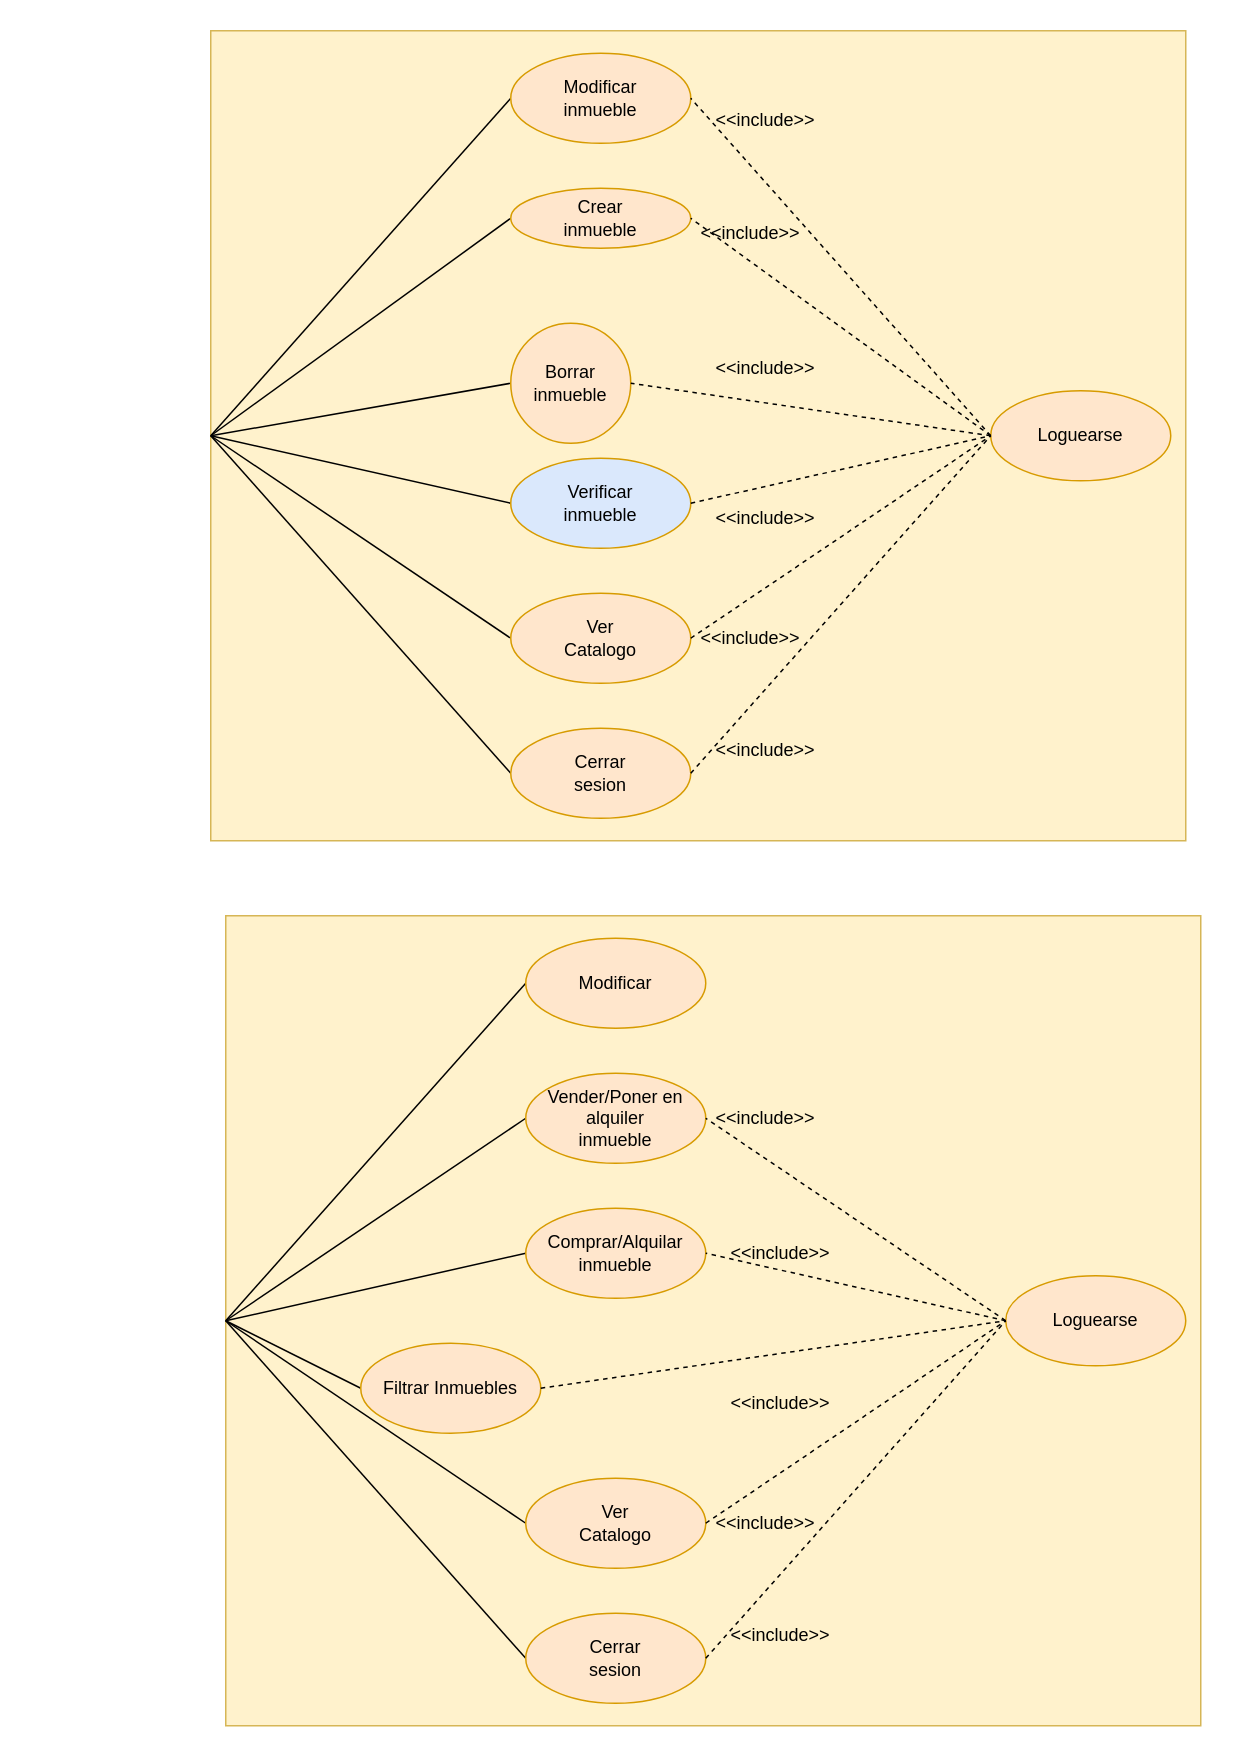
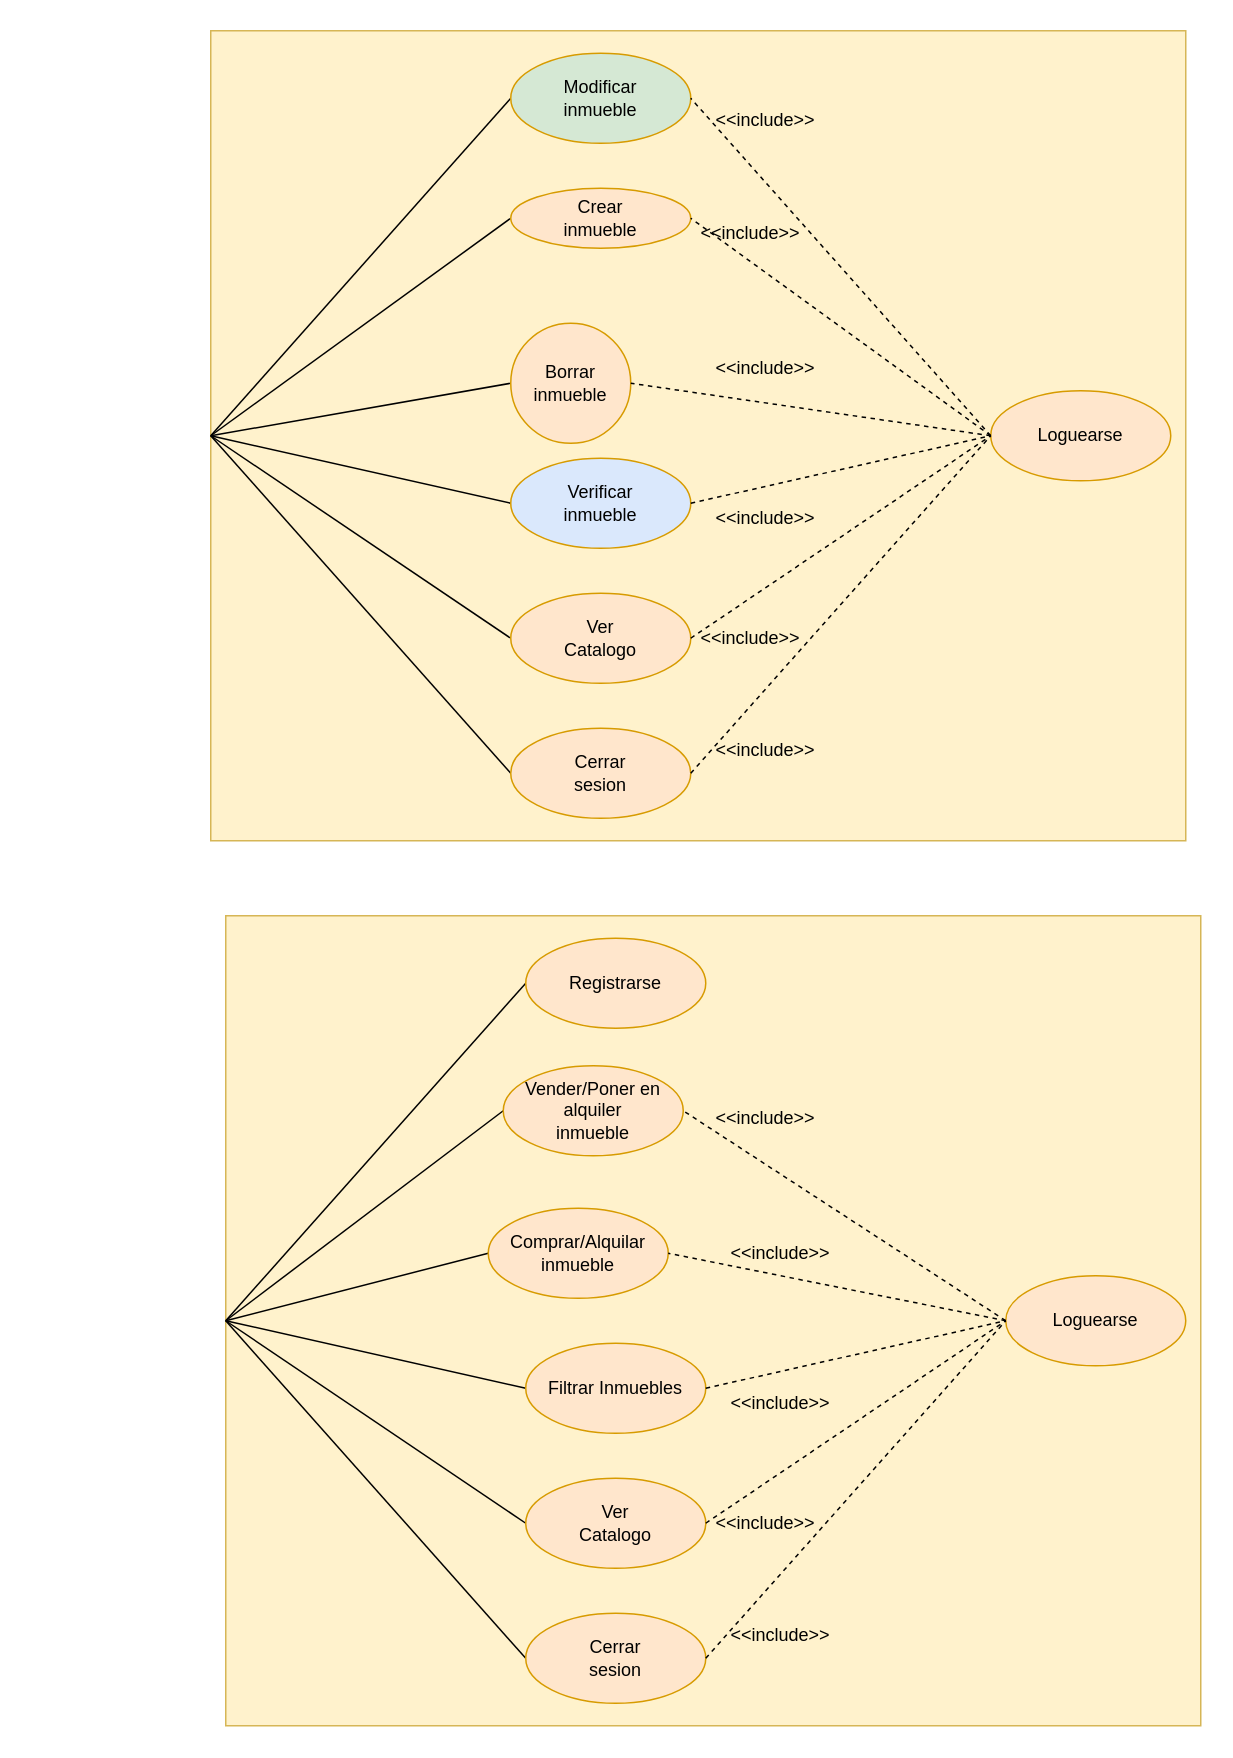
  <mxCell id="0" />
  <mxCell id="1" parent="0" />
  <mxCell id="2" value="" style="group" vertex="1" connectable="0" parent="1"><mxGeometry x="20" y="20" width="770" height="540" as="geometry" /></mxCell>
  <mxCell id="3" value="" style="rounded=0;whiteSpace=wrap;html=1;fillColor=#fff2cc;strokeColor=#d6b656;" vertex="1" parent="2"><mxGeometry x="120" width="650" height="540" as="geometry" /></mxCell>
  <mxCell id="4" value="Loguearse" style="ellipse;whiteSpace=wrap;html=1;fillColor=#ffe6cc;strokeColor=#d79b00;" vertex="1" parent="2"><mxGeometry x="640" y="240" width="120" height="60" as="geometry" /></mxCell>
  <mxCell id="5" value="" style="endArrow=none;html=1;rounded=0;entryX=0;entryY=0.5;entryDx=0;entryDy=0;" edge="1" parent="2" target="13"><mxGeometry width="50" height="50" relative="1" as="geometry"><mxPoint x="120" y="270" as="sourcePoint" /><mxPoint x="380" y="270" as="targetPoint" /></mxGeometry></mxCell>
  <mxCell id="6" value="" style="endArrow=none;html=1;rounded=0;entryX=0;entryY=0.5;entryDx=0;entryDy=0;" edge="1" parent="2" target="11"><mxGeometry width="50" height="50" relative="1" as="geometry"><mxPoint x="120" y="270" as="sourcePoint" /><mxPoint x="370" y="270" as="targetPoint" /></mxGeometry></mxCell>
  <mxCell id="7" value="" style="endArrow=none;html=1;rounded=0;entryX=0;entryY=0.5;entryDx=0;entryDy=0;" edge="1" parent="2" target="16"><mxGeometry width="50" height="50" relative="1" as="geometry"><mxPoint x="120" y="270" as="sourcePoint" /><mxPoint x="330" y="55" as="targetPoint" /></mxGeometry></mxCell>
  <mxCell id="8" value="" style="endArrow=none;html=1;rounded=0;entryX=0;entryY=0.5;entryDx=0;entryDy=0;" edge="1" parent="2" target="12"><mxGeometry width="50" height="50" relative="1" as="geometry"><mxPoint x="120" y="270" as="sourcePoint" /><mxPoint x="340" y="65" as="targetPoint" /></mxGeometry></mxCell>
  <mxCell id="9" value="" style="endArrow=none;html=1;rounded=0;entryX=0;entryY=0.5;entryDx=0;entryDy=0;" edge="1" parent="2" target="15"><mxGeometry width="50" height="50" relative="1" as="geometry"><mxPoint x="120" y="270" as="sourcePoint" /><mxPoint x="350" y="75" as="targetPoint" /></mxGeometry></mxCell>
  <mxCell id="10" value="" style="endArrow=none;html=1;rounded=0;entryX=0;entryY=0.5;entryDx=0;entryDy=0;" edge="1" parent="2" target="14"><mxGeometry width="50" height="50" relative="1" as="geometry"><mxPoint x="120" y="270" as="sourcePoint" /><mxPoint x="360" y="85" as="targetPoint" /></mxGeometry></mxCell>
- <mxCell id="11" value="Modificar&lt;br&gt;inmueble" style="ellipse;whiteSpace=wrap;html=1;fillColor=#ffe6cc;strokeColor=#d79b00;" vertex="1" parent="2"><mxGeometry x="320" y="15" width="120" height="60" as="geometry" /></mxCell>
+ <mxCell id="11" value="Modificar&lt;br&gt;inmueble" style="ellipse;whiteSpace=wrap;html=1;fillColor=#d5e8d4;strokeColor=#d79b00;" vertex="1" parent="2"><mxGeometry x="320" y="15" width="120" height="60" as="geometry" /></mxCell>
  <mxCell id="12" value="Crear&lt;br&gt;inmueble" style="ellipse;whiteSpace=wrap;html=1;fillColor=#ffe6cc;strokeColor=#d79b00;" vertex="1" parent="2"><mxGeometry x="320" y="105" width="120" height="40" as="geometry" /></mxCell>
  <mxCell id="13" value="Borrar&lt;br&gt;inmueble" style="ellipse;whiteSpace=wrap;html=1;fillColor=#ffe6cc;strokeColor=#d79b00;" vertex="1" parent="2"><mxGeometry x="320" y="195" width="80" height="80" as="geometry" /></mxCell>
  <mxCell id="14" value="Verificar&lt;br&gt;inmueble" style="ellipse;whiteSpace=wrap;html=1;fillColor=#dae8fc;strokeColor=#d79b00;" vertex="1" parent="2"><mxGeometry x="320" y="285" width="120" height="60" as="geometry" /></mxCell>
  <mxCell id="15" value="Ver&lt;br&gt;Catalogo" style="ellipse;whiteSpace=wrap;html=1;fillColor=#ffe6cc;strokeColor=#d79b00;" vertex="1" parent="2"><mxGeometry x="320" y="375" width="120" height="60" as="geometry" /></mxCell>
  <mxCell id="16" value="Cerrar&lt;br&gt;sesion" style="ellipse;whiteSpace=wrap;html=1;fillColor=#ffe6cc;strokeColor=#d79b00;" vertex="1" parent="2"><mxGeometry x="320" y="465" width="120" height="60" as="geometry" /></mxCell>
  <mxCell id="17" value="" style="endArrow=none;html=1;rounded=0;entryX=1;entryY=0.5;entryDx=0;entryDy=0;exitX=0;exitY=0.5;exitDx=0;exitDy=0;dashed=1;" edge="1" parent="2" source="4" target="11"><mxGeometry width="50" height="50" relative="1" as="geometry"><mxPoint x="130" y="280" as="sourcePoint" /><mxPoint x="330" y="55" as="targetPoint" /></mxGeometry></mxCell>
  <mxCell id="18" value="" style="endArrow=none;html=1;rounded=0;entryX=1;entryY=0.5;entryDx=0;entryDy=0;exitX=0;exitY=0.5;exitDx=0;exitDy=0;dashed=1;" edge="1" parent="2" source="4" target="12"><mxGeometry width="50" height="50" relative="1" as="geometry"><mxPoint x="140" y="290" as="sourcePoint" /><mxPoint x="340" y="65" as="targetPoint" /></mxGeometry></mxCell>
  <mxCell id="19" value="" style="endArrow=none;html=1;rounded=0;entryX=1;entryY=0.5;entryDx=0;entryDy=0;exitX=0;exitY=0.5;exitDx=0;exitDy=0;dashed=1;" edge="1" parent="2" source="4" target="13"><mxGeometry width="50" height="50" relative="1" as="geometry"><mxPoint x="150" y="300" as="sourcePoint" /><mxPoint x="350" y="75" as="targetPoint" /></mxGeometry></mxCell>
  <mxCell id="20" value="" style="endArrow=none;html=1;rounded=0;entryX=0;entryY=0.5;entryDx=0;entryDy=0;exitX=1;exitY=0.5;exitDx=0;exitDy=0;dashed=1;" edge="1" parent="2" source="14" target="4"><mxGeometry width="50" height="50" relative="1" as="geometry"><mxPoint x="160" y="310" as="sourcePoint" /><mxPoint x="360" y="85" as="targetPoint" /></mxGeometry></mxCell>
  <mxCell id="21" value="" style="endArrow=none;html=1;rounded=0;entryX=0;entryY=0.5;entryDx=0;entryDy=0;exitX=1;exitY=0.5;exitDx=0;exitDy=0;dashed=1;" edge="1" parent="2" source="15" target="4"><mxGeometry width="50" height="50" relative="1" as="geometry"><mxPoint x="440" y="400" as="sourcePoint" /><mxPoint x="640" y="180" as="targetPoint" /></mxGeometry></mxCell>
  <mxCell id="22" value="" style="endArrow=none;html=1;rounded=0;entryX=0;entryY=0.5;entryDx=0;entryDy=0;exitX=1;exitY=0.5;exitDx=0;exitDy=0;dashed=1;" edge="1" parent="2" source="16" target="4"><mxGeometry width="50" height="50" relative="1" as="geometry"><mxPoint x="520" y="495" as="sourcePoint" /><mxPoint x="720" y="270" as="targetPoint" /></mxGeometry></mxCell>
  <mxCell id="23" value="&amp;lt;&amp;lt;include&amp;gt;&amp;gt;" style="text;html=1;strokeColor=none;fillColor=none;align=center;verticalAlign=middle;whiteSpace=wrap;rounded=0;" vertex="1" parent="2"><mxGeometry x="460" y="210" width="60" height="30" as="geometry" /></mxCell>
  <mxCell id="24" value="&amp;lt;&amp;lt;include&amp;gt;&amp;gt;" style="text;html=1;strokeColor=none;fillColor=none;align=center;verticalAlign=middle;whiteSpace=wrap;rounded=0;" vertex="1" parent="2"><mxGeometry x="450" y="120" width="60" height="30" as="geometry" /></mxCell>
  <mxCell id="25" value="&amp;lt;&amp;lt;include&amp;gt;&amp;gt;" style="text;html=1;strokeColor=none;fillColor=none;align=center;verticalAlign=middle;whiteSpace=wrap;rounded=0;" vertex="1" parent="2"><mxGeometry x="450" y="390" width="60" height="30" as="geometry" /></mxCell>
  <mxCell id="26" value="&amp;lt;&amp;lt;include&amp;gt;&amp;gt;" style="text;html=1;strokeColor=none;fillColor=none;align=center;verticalAlign=middle;whiteSpace=wrap;rounded=0;" vertex="1" parent="2"><mxGeometry x="460" y="310" width="60" height="30" as="geometry" /></mxCell>
  <mxCell id="27" value="&amp;lt;&amp;lt;include&amp;gt;&amp;gt;" style="text;html=1;strokeColor=none;fillColor=none;align=center;verticalAlign=middle;whiteSpace=wrap;rounded=0;" vertex="1" parent="2"><mxGeometry x="460" y="45" width="60" height="30" as="geometry" /></mxCell>
  <mxCell id="28" value="&amp;lt;&amp;lt;include&amp;gt;&amp;gt;" style="text;html=1;strokeColor=none;fillColor=none;align=center;verticalAlign=middle;whiteSpace=wrap;rounded=0;" vertex="1" parent="2"><mxGeometry x="460" y="465" width="60" height="30" as="geometry" /></mxCell>
  <mxCell id="29" value="" style="group" vertex="1" connectable="0" parent="1"><mxGeometry x="30" y="610" width="770" height="540" as="geometry" /></mxCell>
  <mxCell id="30" value="" style="rounded=0;whiteSpace=wrap;html=1;fillColor=#fff2cc;strokeColor=#d6b656;" vertex="1" parent="29"><mxGeometry x="120" width="650" height="540" as="geometry" /></mxCell>
  <mxCell id="31" value="Loguearse" style="ellipse;whiteSpace=wrap;html=1;fillColor=#ffe6cc;strokeColor=#d79b00;" vertex="1" parent="29"><mxGeometry x="640" y="240" width="120" height="60" as="geometry" /></mxCell>
  <mxCell id="32" value="" style="endArrow=none;html=1;rounded=0;entryX=0;entryY=0.5;entryDx=0;entryDy=0;" edge="1" parent="29" target="40"><mxGeometry width="50" height="50" relative="1" as="geometry"><mxPoint x="120" y="270" as="sourcePoint" /><mxPoint x="380" y="270" as="targetPoint" /></mxGeometry></mxCell>
  <mxCell id="33" value="" style="endArrow=none;html=1;rounded=0;entryX=0;entryY=0.5;entryDx=0;entryDy=0;" edge="1" parent="29" target="38"><mxGeometry width="50" height="50" relative="1" as="geometry"><mxPoint x="120" y="270" as="sourcePoint" /><mxPoint x="370" y="270" as="targetPoint" /></mxGeometry></mxCell>
  <mxCell id="34" value="" style="endArrow=none;html=1;rounded=0;entryX=0;entryY=0.5;entryDx=0;entryDy=0;" edge="1" parent="29" target="43"><mxGeometry width="50" height="50" relative="1" as="geometry"><mxPoint x="120" y="270" as="sourcePoint" /><mxPoint x="330" y="55" as="targetPoint" /></mxGeometry></mxCell>
  <mxCell id="35" value="" style="endArrow=none;html=1;rounded=0;entryX=0;entryY=0.5;entryDx=0;entryDy=0;" edge="1" parent="29" target="39"><mxGeometry width="50" height="50" relative="1" as="geometry"><mxPoint x="120" y="270" as="sourcePoint" /><mxPoint x="340" y="65" as="targetPoint" /></mxGeometry></mxCell>
  <mxCell id="36" value="" style="endArrow=none;html=1;rounded=0;entryX=0;entryY=0.5;entryDx=0;entryDy=0;" edge="1" parent="29" target="42"><mxGeometry width="50" height="50" relative="1" as="geometry"><mxPoint x="120" y="270" as="sourcePoint" /><mxPoint x="350" y="75" as="targetPoint" /></mxGeometry></mxCell>
  <mxCell id="37" value="" style="endArrow=none;html=1;rounded=0;entryX=0;entryY=0.5;entryDx=0;entryDy=0;" edge="1" parent="29" target="41"><mxGeometry width="50" height="50" relative="1" as="geometry"><mxPoint x="120" y="270" as="sourcePoint" /><mxPoint x="360" y="85" as="targetPoint" /></mxGeometry></mxCell>
- <mxCell id="38" value="Modificar" style="ellipse;whiteSpace=wrap;html=1;fillColor=#ffe6cc;strokeColor=#d79b00;" vertex="1" parent="29"><mxGeometry x="320" y="15" width="120" height="60" as="geometry" /></mxCell>
- <mxCell id="39" value="Vender/Poner en alquiler&lt;br&gt;inmueble" style="ellipse;whiteSpace=wrap;html=1;fillColor=#ffe6cc;strokeColor=#d79b00;" vertex="1" parent="29"><mxGeometry x="320" y="105" width="120" height="60" as="geometry" /></mxCell>
- <mxCell id="40" value="Comprar/Alquilar&lt;br&gt;inmueble" style="ellipse;whiteSpace=wrap;html=1;fillColor=#ffe6cc;strokeColor=#d79b00;" vertex="1" parent="29"><mxGeometry x="320" y="195" width="120" height="60" as="geometry" /></mxCell>
- <mxCell id="41" value="Filtrar Inmuebles" style="ellipse;whiteSpace=wrap;html=1;fillColor=#ffe6cc;strokeColor=#d79b00;" vertex="1" parent="29"><mxGeometry x="210" y="285" width="120" height="60" as="geometry" /></mxCell>
+ <mxCell id="38" value="Registrarse" style="ellipse;whiteSpace=wrap;html=1;fillColor=#ffe6cc;strokeColor=#d79b00;" vertex="1" parent="29"><mxGeometry x="320" y="15" width="120" height="60" as="geometry" /></mxCell>
+ <mxCell id="39" value="Vender/Poner en alquiler&lt;br&gt;inmueble" style="ellipse;whiteSpace=wrap;html=1;fillColor=#ffe6cc;strokeColor=#d79b00;" vertex="1" parent="29"><mxGeometry x="305" y="100" width="120" height="60" as="geometry" /></mxCell>
+ <mxCell id="40" value="Comprar/Alquilar&lt;br&gt;inmueble" style="ellipse;whiteSpace=wrap;html=1;fillColor=#ffe6cc;strokeColor=#d79b00;" vertex="1" parent="29"><mxGeometry x="295" y="195" width="120" height="60" as="geometry" /></mxCell>
+ <mxCell id="41" value="Filtrar Inmuebles" style="ellipse;whiteSpace=wrap;html=1;fillColor=#ffe6cc;strokeColor=#d79b00;" vertex="1" parent="29"><mxGeometry x="320" y="285" width="120" height="60" as="geometry" /></mxCell>
  <mxCell id="42" value="Ver&lt;br&gt;Catalogo" style="ellipse;whiteSpace=wrap;html=1;fillColor=#ffe6cc;strokeColor=#d79b00;" vertex="1" parent="29"><mxGeometry x="320" y="375" width="120" height="60" as="geometry" /></mxCell>
  <mxCell id="43" value="Cerrar&lt;br&gt;sesion" style="ellipse;whiteSpace=wrap;html=1;fillColor=#ffe6cc;strokeColor=#d79b00;" vertex="1" parent="29"><mxGeometry x="320" y="465" width="120" height="60" as="geometry" /></mxCell>
  <mxCell id="44" value="" style="endArrow=none;html=1;rounded=0;entryX=1;entryY=0.5;entryDx=0;entryDy=0;exitX=0;exitY=0.5;exitDx=0;exitDy=0;dashed=1;" edge="1" parent="29" source="31" target="39"><mxGeometry width="50" height="50" relative="1" as="geometry"><mxPoint x="140" y="290" as="sourcePoint" /><mxPoint x="340" y="65" as="targetPoint" /></mxGeometry></mxCell>
  <mxCell id="45" value="" style="endArrow=none;html=1;rounded=0;entryX=1;entryY=0.5;entryDx=0;entryDy=0;exitX=0;exitY=0.5;exitDx=0;exitDy=0;dashed=1;" edge="1" parent="29" source="31" target="40"><mxGeometry width="50" height="50" relative="1" as="geometry"><mxPoint x="150" y="300" as="sourcePoint" /><mxPoint x="350" y="75" as="targetPoint" /></mxGeometry></mxCell>
  <mxCell id="46" value="" style="endArrow=none;html=1;rounded=0;entryX=0;entryY=0.5;entryDx=0;entryDy=0;exitX=1;exitY=0.5;exitDx=0;exitDy=0;dashed=1;" edge="1" parent="29" source="41" target="31"><mxGeometry width="50" height="50" relative="1" as="geometry"><mxPoint x="160" y="310" as="sourcePoint" /><mxPoint x="360" y="85" as="targetPoint" /></mxGeometry></mxCell>
  <mxCell id="47" value="" style="endArrow=none;html=1;rounded=0;entryX=0;entryY=0.5;entryDx=0;entryDy=0;exitX=1;exitY=0.5;exitDx=0;exitDy=0;dashed=1;" edge="1" parent="29" source="42" target="31"><mxGeometry width="50" height="50" relative="1" as="geometry"><mxPoint x="440" y="400" as="sourcePoint" /><mxPoint x="640" y="180" as="targetPoint" /></mxGeometry></mxCell>
  <mxCell id="48" value="" style="endArrow=none;html=1;rounded=0;entryX=0;entryY=0.5;entryDx=0;entryDy=0;exitX=1;exitY=0.5;exitDx=0;exitDy=0;dashed=1;" edge="1" parent="29" source="43" target="31"><mxGeometry width="50" height="50" relative="1" as="geometry"><mxPoint x="520" y="495" as="sourcePoint" /><mxPoint x="720" y="270" as="targetPoint" /></mxGeometry></mxCell>
  <mxCell id="49" value="&amp;lt;&amp;lt;include&amp;gt;&amp;gt;" style="text;html=1;strokeColor=none;fillColor=none;align=center;verticalAlign=middle;whiteSpace=wrap;rounded=0;" vertex="1" parent="29"><mxGeometry x="460" y="210" width="60" height="30" as="geometry" /></mxCell>
  <mxCell id="50" value="&amp;lt;&amp;lt;include&amp;gt;&amp;gt;" style="text;html=1;strokeColor=none;fillColor=none;align=center;verticalAlign=middle;whiteSpace=wrap;rounded=0;" vertex="1" parent="29"><mxGeometry x="450" y="120" width="60" height="30" as="geometry" /></mxCell>
  <mxCell id="51" value="&amp;lt;&amp;lt;include&amp;gt;&amp;gt;" style="text;html=1;strokeColor=none;fillColor=none;align=center;verticalAlign=middle;whiteSpace=wrap;rounded=0;" vertex="1" parent="29"><mxGeometry x="450" y="390" width="60" height="30" as="geometry" /></mxCell>
  <mxCell id="52" value="&amp;lt;&amp;lt;include&amp;gt;&amp;gt;" style="text;html=1;strokeColor=none;fillColor=none;align=center;verticalAlign=middle;whiteSpace=wrap;rounded=0;" vertex="1" parent="29"><mxGeometry x="460" y="310" width="60" height="30" as="geometry" /></mxCell>
  <mxCell id="53" value="&amp;lt;&amp;lt;include&amp;gt;&amp;gt;" style="text;html=1;strokeColor=none;fillColor=none;align=center;verticalAlign=middle;whiteSpace=wrap;rounded=0;" vertex="1" parent="29"><mxGeometry x="460" y="465" width="60" height="30" as="geometry" /></mxCell>
